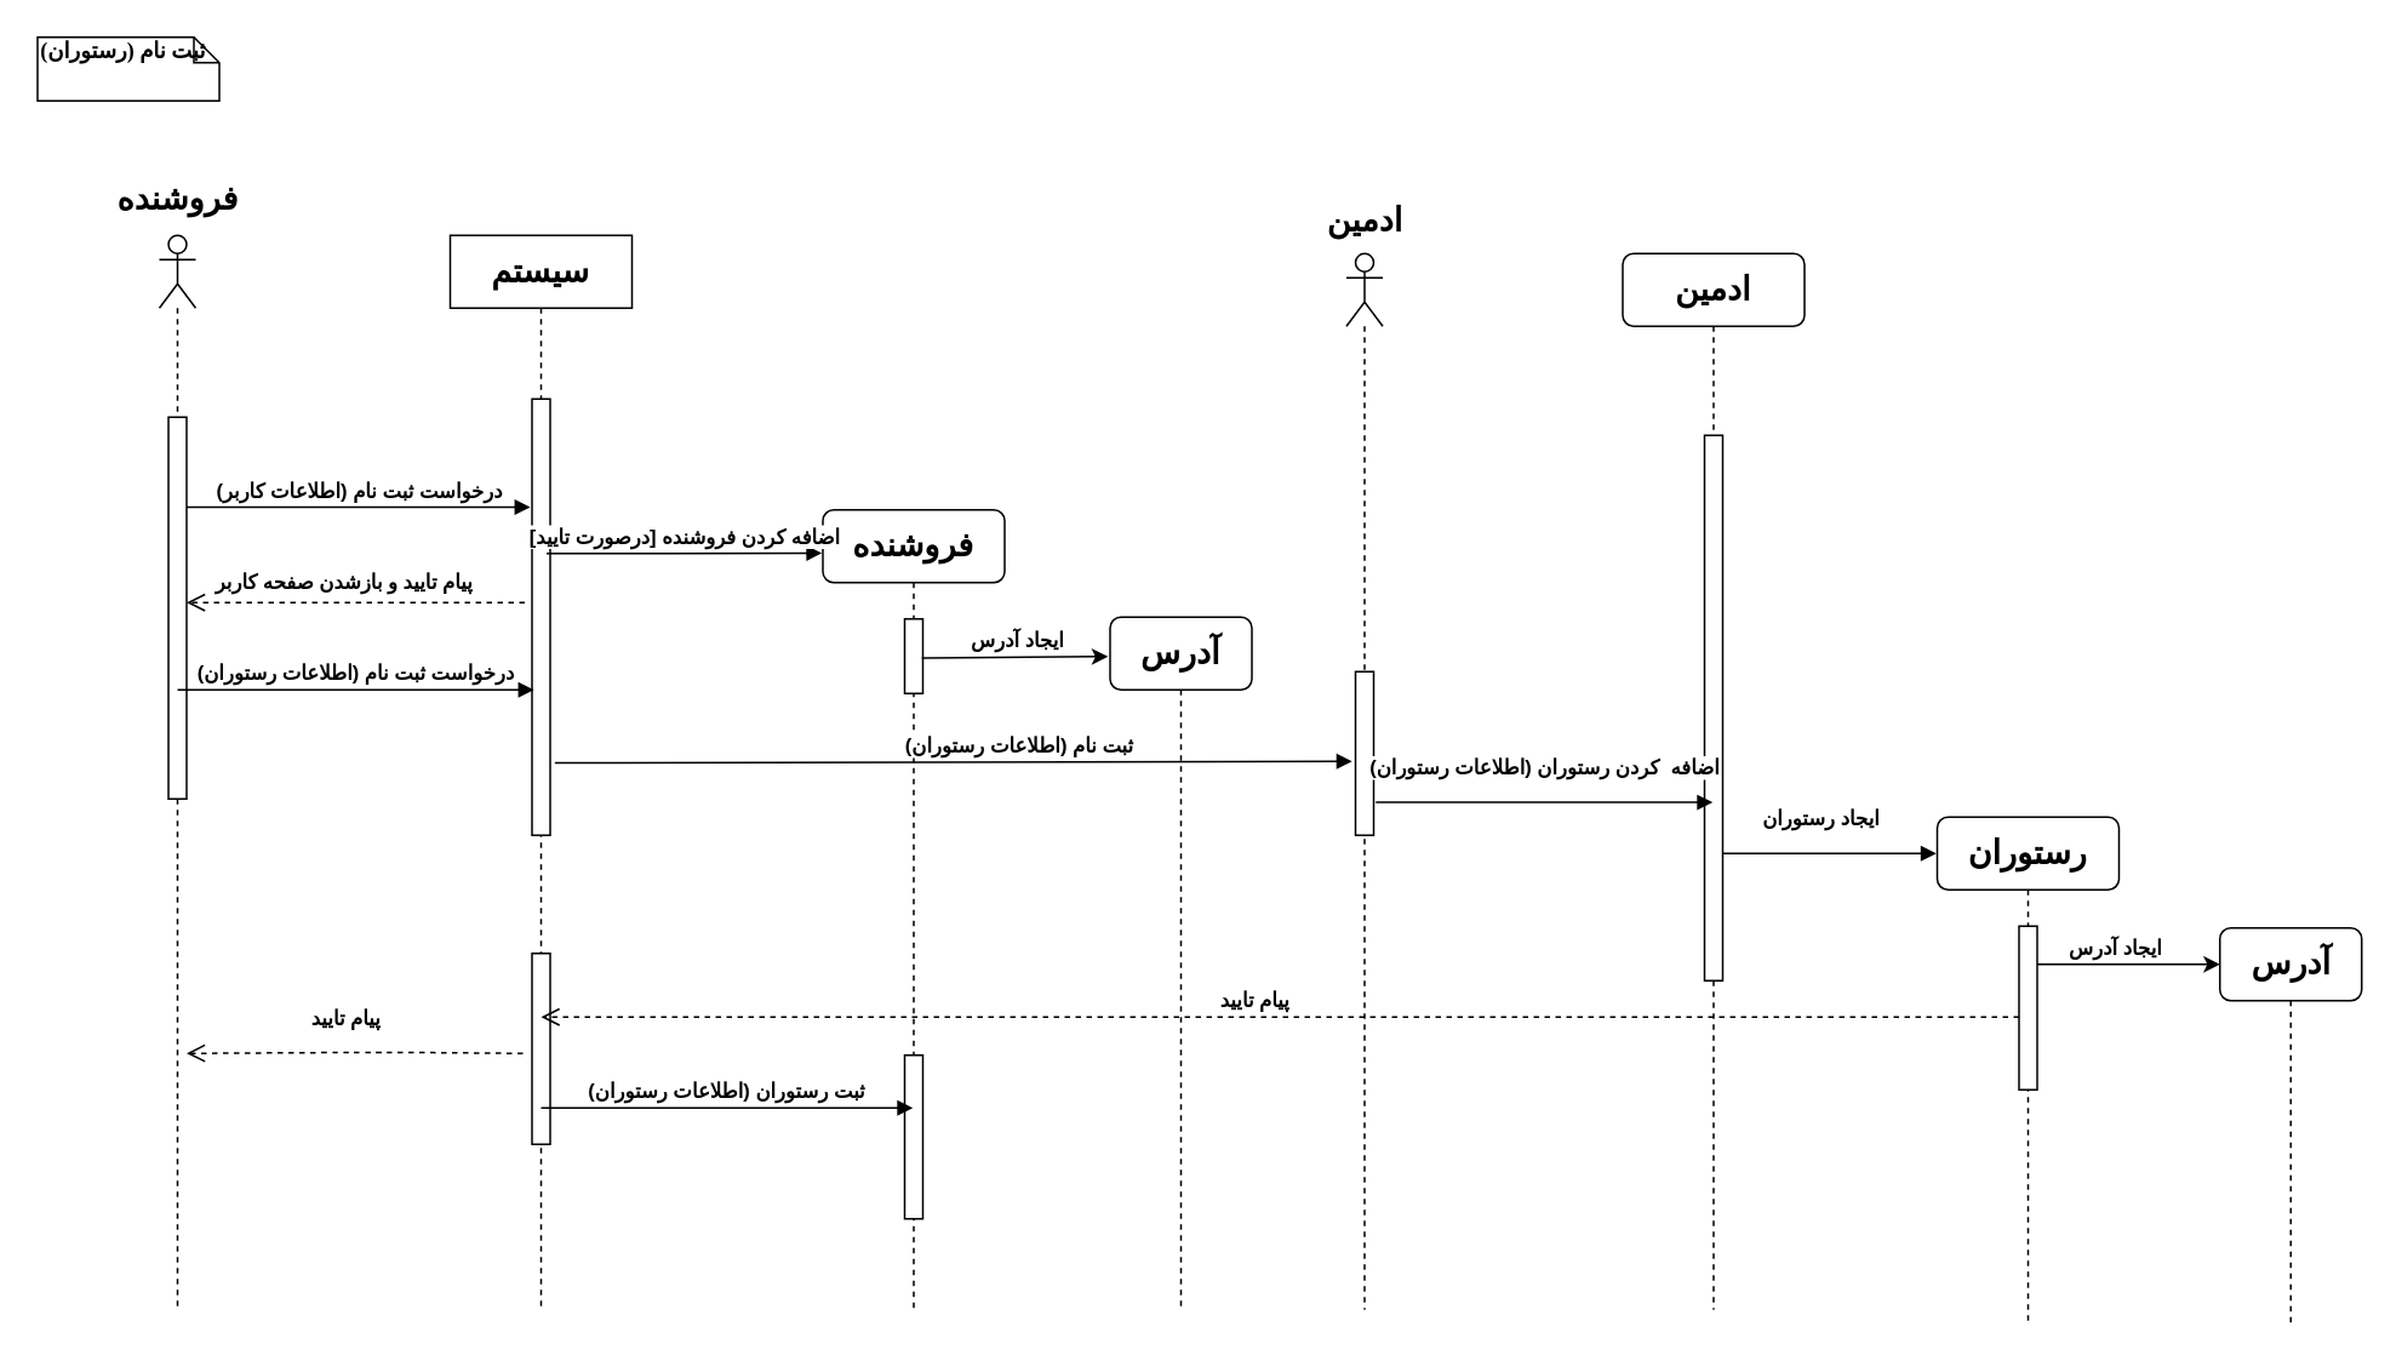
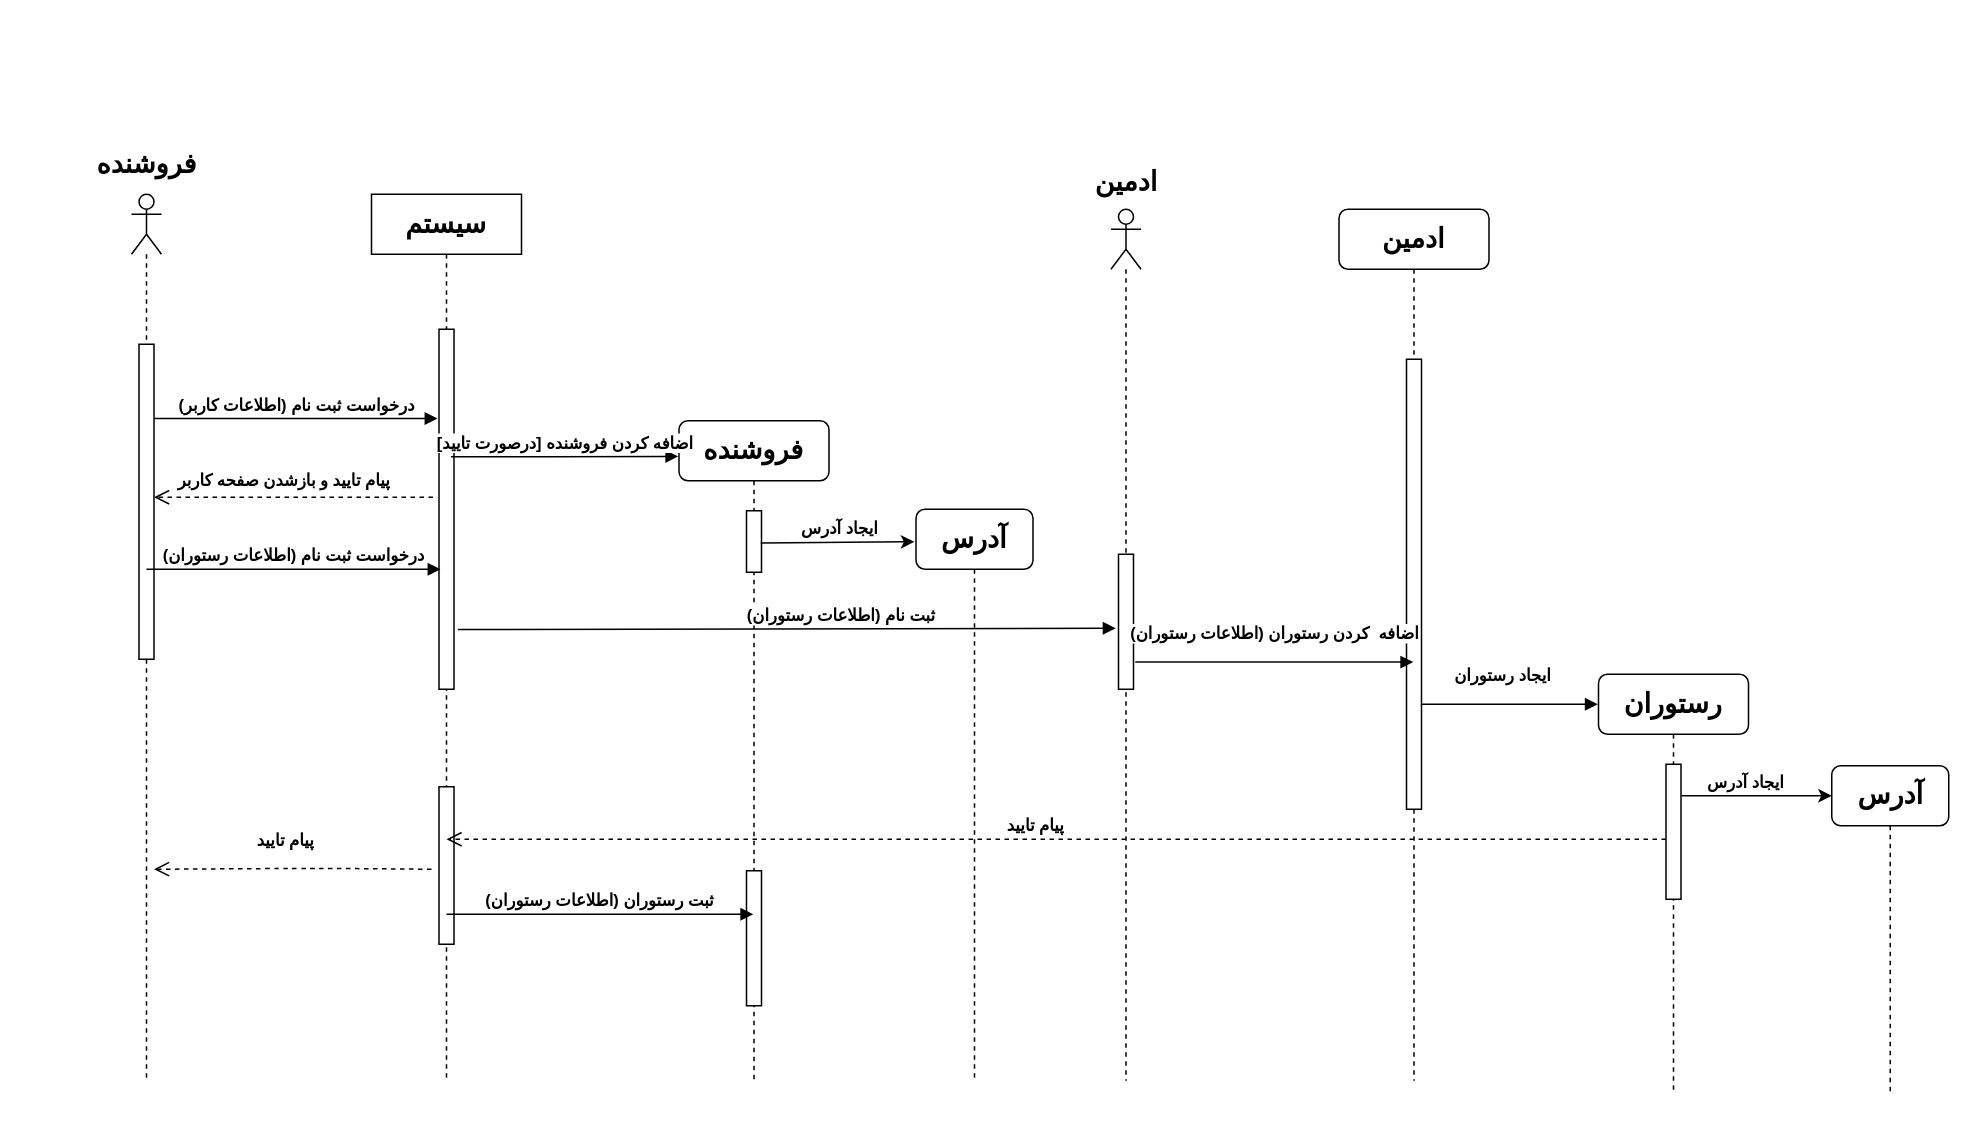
  <mxCell id="0" />
  <mxCell id="1" parent="0" />
  <mxCell id="2" value="&lt;font size=&quot;1&quot;&gt;&lt;b style=&quot;font-size: 18px&quot;&gt;فروشنده&lt;/b&gt;&lt;/font&gt;" style="shape=umlLifeline;perimeter=lifelinePerimeter;whiteSpace=wrap;html=1;container=1;collapsible=0;recursiveResize=0;outlineConnect=0;rounded=1;shadow=0;comic=0;labelBackgroundColor=none;strokeWidth=1;fontFamily=Verdana;fontSize=12;align=center;" parent="1" vertex="1"><mxGeometry x="452" y="280" width="100" height="440" as="geometry" /></mxCell>
  <mxCell id="3" value="" style="html=1;points=[];perimeter=orthogonalPerimeter;rounded=0;shadow=0;comic=0;labelBackgroundColor=none;strokeWidth=1;fontFamily=Verdana;fontSize=12;align=center;" parent="2" vertex="1"><mxGeometry x="45" y="300" width="10" height="90" as="geometry" /></mxCell>
  <mxCell id="4" value="" style="html=1;points=[];perimeter=orthogonalPerimeter;rounded=0;shadow=0;comic=0;labelBackgroundColor=none;strokeWidth=1;fontFamily=Verdana;fontSize=12;align=center;" parent="2" vertex="1"><mxGeometry x="45" y="60" width="10" height="41" as="geometry" /></mxCell>
  <mxCell id="5" value="&lt;font size=&quot;1&quot;&gt;&lt;b style=&quot;font-size: 18px&quot;&gt;ادمین&lt;/b&gt;&lt;/font&gt;" style="shape=umlLifeline;perimeter=lifelinePerimeter;whiteSpace=wrap;html=1;container=1;collapsible=0;recursiveResize=0;outlineConnect=0;rounded=1;shadow=0;comic=0;labelBackgroundColor=none;strokeWidth=1;fontFamily=Verdana;fontSize=12;align=center;" parent="1" vertex="1"><mxGeometry x="892" y="139" width="100" height="581" as="geometry" /></mxCell>
  <mxCell id="6" value="" style="html=1;points=[];perimeter=orthogonalPerimeter;rounded=0;shadow=0;comic=0;labelBackgroundColor=none;strokeWidth=1;fontFamily=Verdana;fontSize=12;align=center;" parent="5" vertex="1"><mxGeometry x="45" y="100" width="10" height="300" as="geometry" /></mxCell>
- <mxCell id="7" value="&lt;b&gt;(ثبت نام (رستوران &lt;/b&gt;" style="shape=note;whiteSpace=wrap;html=1;size=14;verticalAlign=top;align=left;spacingTop=-6;rounded=0;shadow=0;comic=0;labelBackgroundColor=none;strokeWidth=1;fontFamily=Verdana;fontSize=12" parent="1" vertex="1"><mxGeometry width="100" height="35" as="geometry" x="20" y="20" /></mxCell>
  <mxCell id="8" value="" style="shape=umlLifeline;participant=umlActor;perimeter=lifelinePerimeter;whiteSpace=wrap;html=1;container=1;collapsible=0;recursiveResize=0;verticalAlign=top;spacingTop=36;outlineConnect=0;" parent="1" vertex="1"><mxGeometry x="87" y="129" width="20" height="590" as="geometry" /></mxCell>
  <mxCell id="9" value="" style="html=1;points=[];perimeter=orthogonalPerimeter;rounded=0;shadow=0;comic=0;labelBackgroundColor=none;strokeWidth=1;fontFamily=Verdana;fontSize=12;align=center;" parent="1" vertex="1"><mxGeometry x="92" y="229" width="10" height="210" as="geometry" /></mxCell>
  <mxCell id="10" value="&lt;font size=&quot;1&quot;&gt;&lt;b style=&quot;font-size: 18px&quot;&gt;فروشنده&lt;/b&gt;&lt;/font&gt;" style="text;html=1;align=center;verticalAlign=middle;resizable=0;points=[];autosize=1;" parent="1" vertex="1"><mxGeometry x="67" y="99" width="60" height="20" as="geometry" /></mxCell>
  <mxCell id="11" value="" style="shape=umlLifeline;participant=umlActor;perimeter=lifelinePerimeter;whiteSpace=wrap;html=1;container=1;collapsible=0;recursiveResize=0;verticalAlign=top;spacingTop=36;outlineConnect=0;" parent="1" vertex="1"><mxGeometry x="740" y="139" width="20" height="581" as="geometry" /></mxCell>
  <mxCell id="12" value="" style="html=1;points=[];perimeter=orthogonalPerimeter;rounded=0;shadow=0;comic=0;labelBackgroundColor=none;strokeWidth=1;fontFamily=Verdana;fontSize=12;align=center;" parent="11" vertex="1"><mxGeometry x="5" y="230" width="10" height="90" as="geometry" /></mxCell>
  <mxCell id="13" value="&lt;b&gt;&lt;font style=&quot;font-size: 18px&quot;&gt;ادمین&lt;/font&gt;&lt;/b&gt;" style="text;html=1;align=center;verticalAlign=middle;resizable=0;points=[];autosize=1;" parent="1" vertex="1"><mxGeometry x="725" y="111" width="50" height="20" as="geometry" /></mxCell>
  <mxCell id="14" value="&lt;b&gt;(درخواست ثبت نام (اطلاعات کاربر&lt;/b&gt;" style="html=1;verticalAlign=bottom;endArrow=block;entryX=-0.1;entryY=0.248;entryDx=0;entryDy=0;entryPerimeter=0;" parent="1" source="9" target="17" edge="1"><mxGeometry width="80" relative="1" as="geometry"><mxPoint x="257" y="279" as="sourcePoint" /><mxPoint x="337" y="279" as="targetPoint" /></mxGeometry></mxCell>
  <mxCell id="15" value="&lt;b&gt;&amp;nbsp;پیام تایید و بازشدن صفحه کاربر&lt;br&gt;&lt;/b&gt;" style="html=1;verticalAlign=bottom;endArrow=open;dashed=1;endSize=8;" parent="1" edge="1"><mxGeometry x="0.086" y="-2" relative="1" as="geometry"><mxPoint x="288" y="331" as="sourcePoint" /><mxPoint x="102" y="331" as="targetPoint" /><Array as="points"><mxPoint x="202.5" y="331" /></Array><mxPoint as="offset" /></mxGeometry></mxCell>
  <mxCell id="16" value="&lt;b&gt;&lt;font&gt;&lt;font style=&quot;font-size: 18px&quot;&gt;سیستم &lt;/font&gt;&lt;br&gt;&lt;/font&gt;&lt;/b&gt;" style="shape=umlLifeline;perimeter=lifelinePerimeter;whiteSpace=wrap;html=1;container=1;collapsible=0;recursiveResize=0;outlineConnect=0;" parent="1" vertex="1"><mxGeometry x="247" y="129" width="100" height="591" as="geometry" /></mxCell>
  <mxCell id="17" value="" style="html=1;points=[];perimeter=orthogonalPerimeter;rounded=0;shadow=0;comic=0;labelBackgroundColor=none;strokeWidth=1;fontFamily=Verdana;fontSize=12;align=center;" parent="16" vertex="1"><mxGeometry x="45" y="90" width="10" height="240" as="geometry" /></mxCell>
  <mxCell id="18" value="" style="html=1;points=[];perimeter=orthogonalPerimeter;rounded=0;shadow=0;comic=0;labelBackgroundColor=none;strokeWidth=1;fontFamily=Verdana;fontSize=12;align=center;" parent="16" vertex="1"><mxGeometry x="45" y="395" width="10" height="105" as="geometry" /></mxCell>
  <mxCell id="19" value="&lt;div&gt;&lt;b&gt;[اضافه کردن فروشنده [درصورت تایید&lt;/b&gt;&lt;/div&gt;" style="html=1;verticalAlign=bottom;endArrow=block;entryX=-0.005;entryY=0.054;entryDx=0;entryDy=0;entryPerimeter=0;" parent="1" target="2" edge="1"><mxGeometry width="80" relative="1" as="geometry"><mxPoint x="300" y="304" as="sourcePoint" /><mxPoint x="397" y="309" as="targetPoint" /><Array as="points"><mxPoint x="357" y="304" /></Array></mxGeometry></mxCell>
  <mxCell id="20" value="&lt;font size=&quot;1&quot;&gt;&lt;b style=&quot;font-size: 18px&quot;&gt;رستوران&lt;/b&gt;&lt;/font&gt;" style="shape=umlLifeline;perimeter=lifelinePerimeter;whiteSpace=wrap;html=1;container=1;collapsible=0;recursiveResize=0;outlineConnect=0;rounded=1;shadow=0;comic=0;labelBackgroundColor=none;strokeWidth=1;fontFamily=Verdana;fontSize=12;align=center;" parent="1" vertex="1"><mxGeometry x="1065" y="449" width="100" height="280" as="geometry" /></mxCell>
  <mxCell id="21" value="" style="html=1;points=[];perimeter=orthogonalPerimeter;rounded=0;shadow=0;comic=0;labelBackgroundColor=none;strokeWidth=1;fontFamily=Verdana;fontSize=12;align=center;" parent="20" vertex="1"><mxGeometry x="45" y="60" width="10" height="90" as="geometry" /></mxCell>
  <mxCell id="22" value="&lt;b&gt;ایجاد رستوران &lt;/b&gt;" style="html=1;verticalAlign=bottom;endArrow=block;" parent="1" edge="1"><mxGeometry x="-0.089" y="10" width="80" relative="1" as="geometry"><mxPoint x="947" y="469" as="sourcePoint" /><mxPoint x="1064.5" y="469" as="targetPoint" /><mxPoint as="offset" /></mxGeometry></mxCell>
  <mxCell id="23" value="&lt;b&gt;(درخواست ثبت نام (اطلاعات رستوران&lt;/b&gt;" style="html=1;verticalAlign=bottom;endArrow=block;" parent="1" edge="1"><mxGeometry width="80" relative="1" as="geometry"><mxPoint x="97" y="379" as="sourcePoint" /><mxPoint x="293" y="379" as="targetPoint" /><Array as="points"><mxPoint x="262" y="379" /></Array></mxGeometry></mxCell>
  <mxCell id="24" value="&lt;b&gt;(ثبت نام (اطلاعات رستوران&lt;/b&gt;" style="html=1;verticalAlign=bottom;endArrow=block;entryX=-0.191;entryY=0.548;entryDx=0;entryDy=0;entryPerimeter=0;exitX=1.255;exitY=0.834;exitDx=0;exitDy=0;exitPerimeter=0;" parent="1" target="12" edge="1" source="17"><mxGeometry x="0.162" width="80" relative="1" as="geometry"><mxPoint x="297" y="400" as="sourcePoint" /><mxPoint x="437" y="389" as="targetPoint" /><mxPoint as="offset" /></mxGeometry></mxCell>
  <mxCell id="25" value="&lt;b&gt;(اضافه&amp;nbsp; کردن رستوران (اطلاعات رستوران&lt;/b&gt;" style="html=1;verticalAlign=bottom;endArrow=block;exitX=1.118;exitY=0.799;exitDx=0;exitDy=0;exitPerimeter=0;" parent="1" target="5" edge="1" source="12"><mxGeometry x="0.003" y="10" width="80" relative="1" as="geometry"><mxPoint x="760" y="439" as="sourcePoint" /><mxPoint x="765" y="439" as="targetPoint" /><mxPoint as="offset" /></mxGeometry></mxCell>
  <mxCell id="26" value="&lt;b&gt;&amp;nbsp;پیام تایید&lt;br&gt;&lt;/b&gt;" style="html=1;verticalAlign=bottom;endArrow=open;dashed=1;endSize=8;" parent="1" edge="1"><mxGeometry x="0.038" relative="1" as="geometry"><mxPoint x="1110" y="559" as="sourcePoint" /><mxPoint x="297" y="559" as="targetPoint" /><mxPoint as="offset" /></mxGeometry></mxCell>
  <mxCell id="27" value="&lt;b&gt;(ثبت رستوران (اطلاعات رستوران&lt;/b&gt;" style="html=1;verticalAlign=bottom;endArrow=block;" parent="1" target="2" edge="1"><mxGeometry width="80" relative="1" as="geometry"><mxPoint x="297" y="609" as="sourcePoint" /><mxPoint x="447" y="609" as="targetPoint" /><Array as="points"><mxPoint x="393" y="609" /></Array></mxGeometry></mxCell>
  <mxCell id="28" value="&lt;b&gt;&amp;nbsp;پیام تایید&lt;br&gt;&lt;/b&gt;" style="html=1;verticalAlign=bottom;endArrow=open;dashed=1;endSize=8;" parent="1" edge="1"><mxGeometry x="0.076" y="-9" relative="1" as="geometry"><mxPoint x="287" y="579" as="sourcePoint" /><mxPoint x="102" y="579" as="targetPoint" /><Array as="points"><mxPoint x="227.5" y="578.5" /><mxPoint x="207.5" y="578.5" /><mxPoint x="187.5" y="578.5" /></Array><mxPoint x="1" y="-1" as="offset" /></mxGeometry></mxCell>
  <mxCell id="29" value="&lt;font size=&quot;1&quot;&gt;&lt;b style=&quot;font-size: 18px&quot;&gt;آدرس&lt;/b&gt;&lt;/font&gt;" style="shape=umlLifeline;perimeter=lifelinePerimeter;whiteSpace=wrap;html=1;container=1;collapsible=0;recursiveResize=0;outlineConnect=0;rounded=1;shadow=0;comic=0;labelBackgroundColor=none;strokeWidth=1;fontFamily=Verdana;fontSize=12;align=center;" parent="1" vertex="1"><mxGeometry x="610" y="339" width="78" height="380" as="geometry" /></mxCell>
  <mxCell id="30" value="" style="endArrow=classic;html=1;exitX=0.948;exitY=0.525;exitDx=0;exitDy=0;exitPerimeter=0;entryX=-0.014;entryY=0.057;entryDx=0;entryDy=0;entryPerimeter=0;" parent="1" source="4" edge="1" target="29"><mxGeometry width="50" height="50" relative="1" as="geometry"><mxPoint x="480" y="360" as="sourcePoint" /><mxPoint x="570" y="360" as="targetPoint" /></mxGeometry></mxCell>
  <mxCell id="31" value="&lt;b&gt;&lt;font style=&quot;font-size: 11px&quot;&gt;ایجاد آدرس&lt;/font&gt;&lt;/b&gt;" style="edgeLabel;html=1;align=center;verticalAlign=middle;resizable=0;points=[];" parent="30" vertex="1" connectable="0"><mxGeometry x="-0.168" y="3" relative="1" as="geometry"><mxPoint x="9.52" y="-7" as="offset" /></mxGeometry></mxCell>
  <mxCell id="32" value="&lt;font size=&quot;1&quot;&gt;&lt;b style=&quot;font-size: 18px&quot;&gt;آدرس&lt;/b&gt;&lt;/font&gt;" style="shape=umlLifeline;perimeter=lifelinePerimeter;whiteSpace=wrap;html=1;container=1;collapsible=0;recursiveResize=0;outlineConnect=0;rounded=1;shadow=0;comic=0;labelBackgroundColor=none;strokeWidth=1;fontFamily=Verdana;fontSize=12;align=center;" parent="1" vertex="1"><mxGeometry x="1220.5" y="510" width="78" height="220" as="geometry" /></mxCell>
  <mxCell id="33" value="" style="endArrow=classic;html=1;" parent="1" edge="1"><mxGeometry width="50" height="50" relative="1" as="geometry"><mxPoint x="1120" y="530" as="sourcePoint" /><mxPoint x="1220.5" y="530" as="targetPoint" /><Array as="points"><mxPoint x="1190.5" y="530" /></Array></mxGeometry></mxCell>
  <mxCell id="34" value="&lt;b&gt;&lt;font style=&quot;font-size: 11px&quot;&gt;ایجاد آدرس&lt;/font&gt;&lt;/b&gt;" style="edgeLabel;html=1;align=center;verticalAlign=middle;resizable=0;points=[];" parent="33" vertex="1" connectable="0"><mxGeometry x="-0.168" y="3" relative="1" as="geometry"><mxPoint y="-7" as="offset" /></mxGeometry></mxCell>
